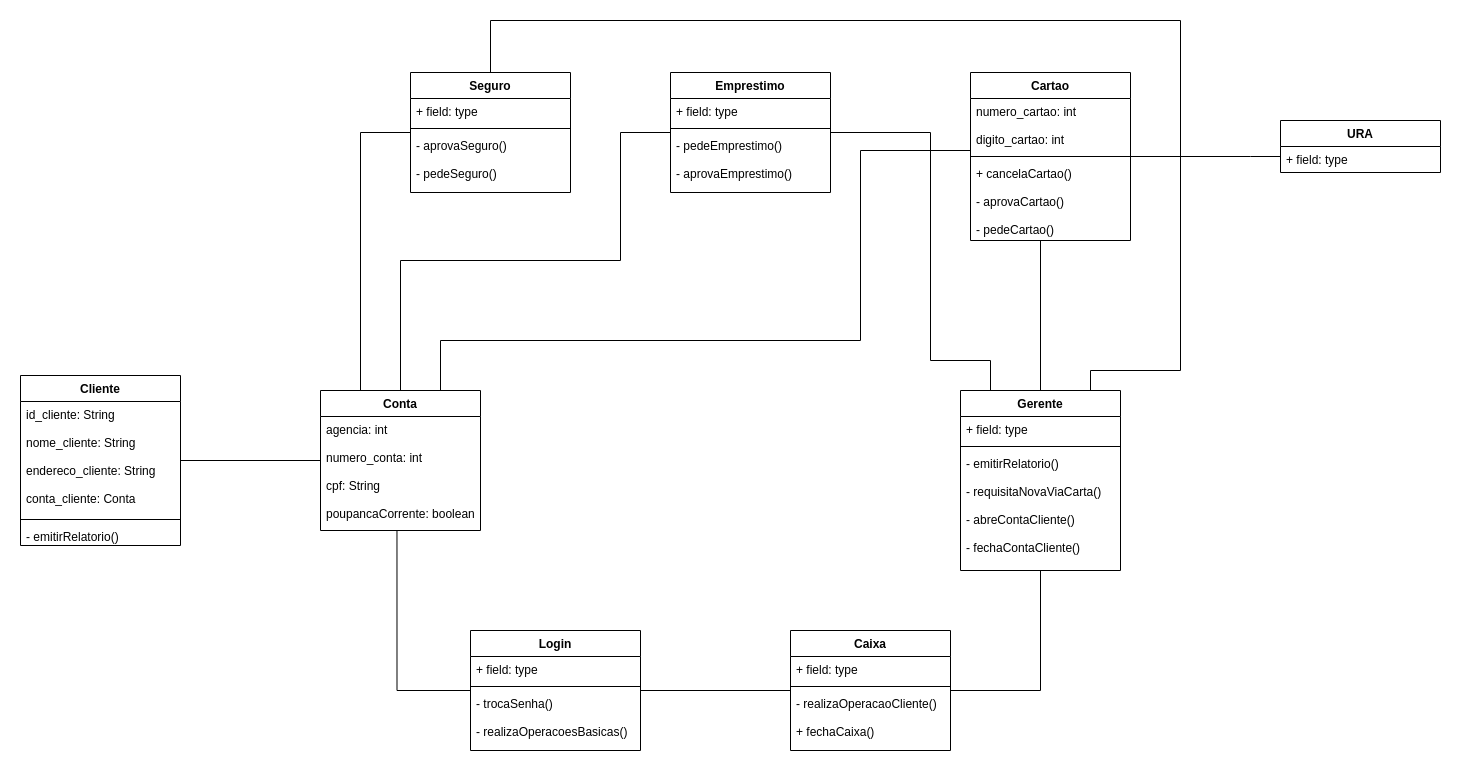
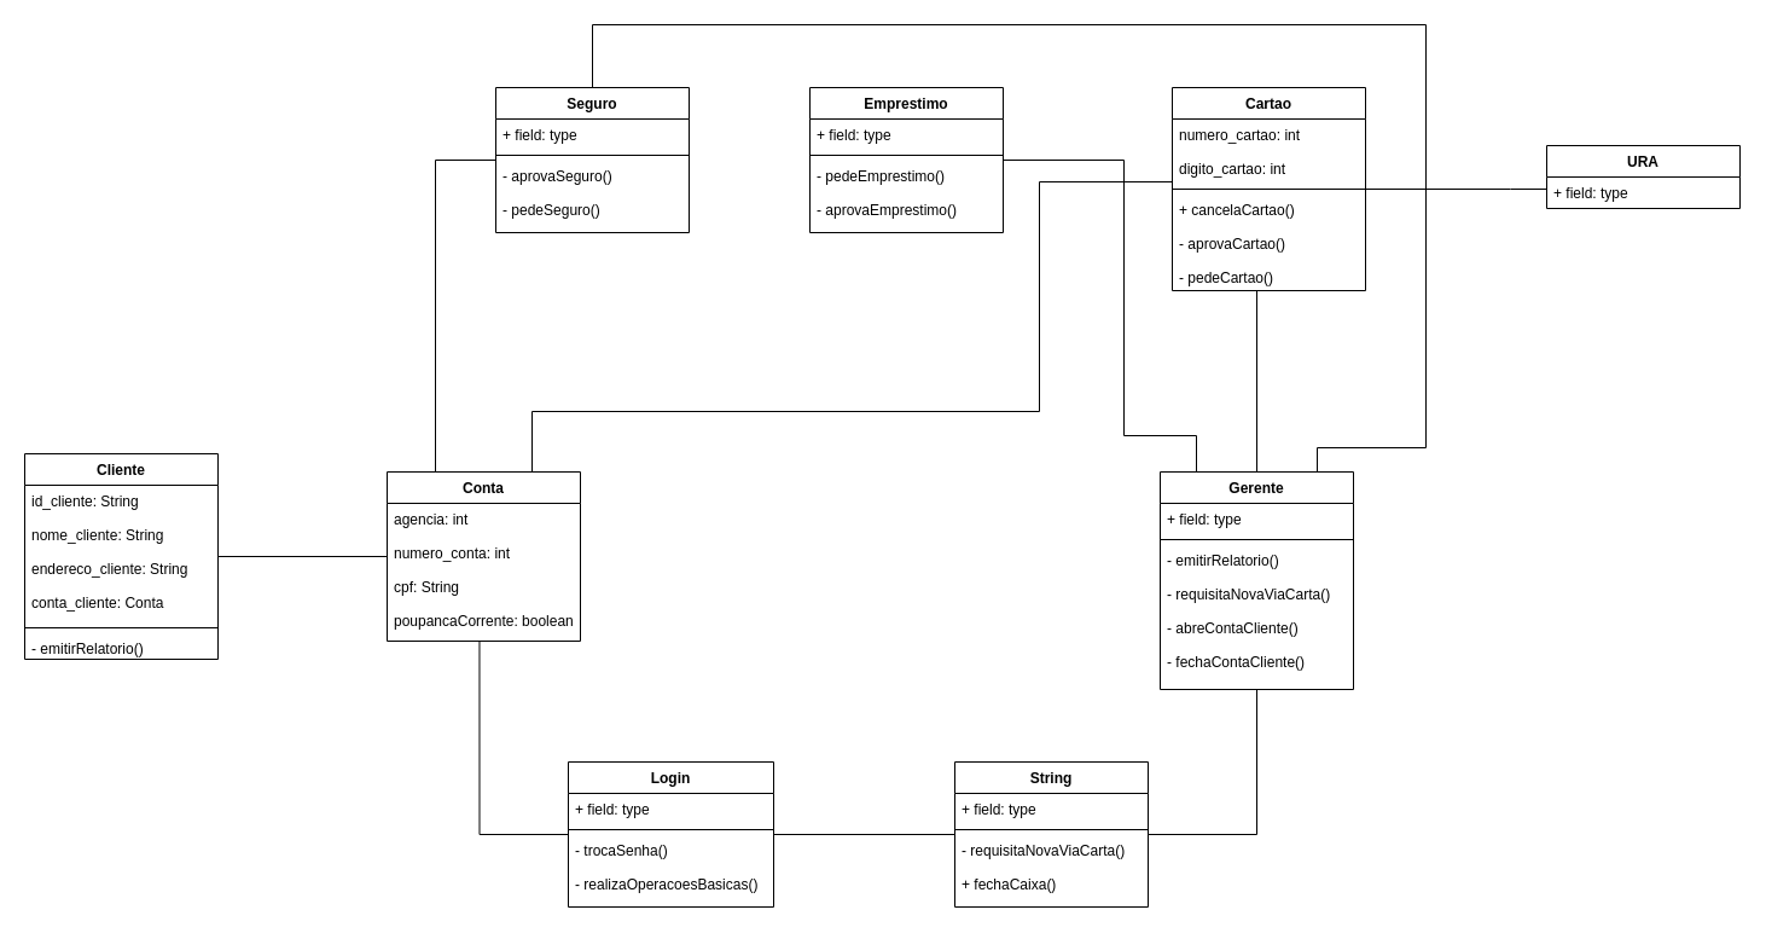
  <mxCell id="0" />
  <mxCell id="1" parent="0" />
  <mxCell id="2" style="edgeStyle=orthogonalEdgeStyle;rounded=0;orthogonalLoop=1;jettySize=auto;html=1;endArrow=none;endFill=0;" edge="1" parent="1" source="5" target="31"><mxGeometry relative="1" as="geometry"><Array as="points"><mxPoint x="1050" y="510" /><mxPoint x="1050" y="510" /></Array></mxGeometry></mxCell>
  <mxCell id="3" style="edgeStyle=orthogonalEdgeStyle;rounded=0;orthogonalLoop=1;jettySize=auto;html=1;endArrow=none;endFill=0;exitX=0.25;exitY=0;exitDx=0;exitDy=0;" edge="1" parent="1" source="5" target="35"><mxGeometry relative="1" as="geometry"><mxPoint x="940" y="630" as="sourcePoint" /><Array as="points"><mxPoint x="990" y="390" /><mxPoint x="990" y="360" /><mxPoint x="930" y="360" /><mxPoint x="930" y="132" /></Array></mxGeometry></mxCell>
  <mxCell id="4" style="edgeStyle=orthogonalEdgeStyle;rounded=0;orthogonalLoop=1;jettySize=auto;html=1;endArrow=none;endFill=0;" edge="1" parent="1" source="5" target="39"><mxGeometry relative="1" as="geometry"><Array as="points"><mxPoint x="1090" y="370" /><mxPoint x="1180" y="370" /><mxPoint x="1180" y="20" /><mxPoint x="490" y="20" /></Array></mxGeometry></mxCell>
  <mxCell id="5" value="Gerente" style="swimlane;fontStyle=1;align=center;verticalAlign=top;childLayout=stackLayout;horizontal=1;startSize=26;horizontalStack=0;resizeParent=1;resizeParentMax=0;resizeLast=0;collapsible=1;marginBottom=0;" vertex="1" parent="1"><mxGeometry x="960" y="390" width="160" height="180" as="geometry" /></mxCell>
  <mxCell id="6" value="+ field: type" style="text;strokeColor=none;fillColor=none;align=left;verticalAlign=top;spacingLeft=4;spacingRight=4;overflow=hidden;rotatable=0;points=[[0,0.5],[1,0.5]];portConstraint=eastwest;" vertex="1" parent="5"><mxGeometry y="26" width="160" height="26" as="geometry" /></mxCell>
  <mxCell id="7" value="" style="line;strokeWidth=1;fillColor=none;align=left;verticalAlign=middle;spacingTop=-1;spacingLeft=3;spacingRight=3;rotatable=0;labelPosition=right;points=[];portConstraint=eastwest;" vertex="1" parent="5"><mxGeometry y="52" width="160" height="8" as="geometry" /></mxCell>
  <mxCell id="8" value="- emitirRelatorio()&#10;&#10;- requisitaNovaViaCarta()&#10;&#10;- abreContaCliente()&#10;&#10;- fechaContaCliente()" style="text;strokeColor=none;fillColor=none;align=left;verticalAlign=top;spacingLeft=4;spacingRight=4;overflow=hidden;rotatable=0;points=[[0,0.5],[1,0.5]];portConstraint=eastwest;" vertex="1" parent="5"><mxGeometry y="60" width="160" height="120" as="geometry" /></mxCell>
  <mxCell id="9" value="" style="edgeStyle=orthogonalEdgeStyle;rounded=0;orthogonalLoop=1;jettySize=auto;html=1;endArrow=none;endFill=0;" edge="1" parent="1" source="10" target="31"><mxGeometry relative="1" as="geometry"><mxPoint x="750" y="360" as="targetPoint" /><Array as="points"><mxPoint x="1250" y="156" /><mxPoint x="1250" y="156" /></Array></mxGeometry></mxCell>
  <mxCell id="10" value="URA" style="swimlane;fontStyle=1;align=center;verticalAlign=top;childLayout=stackLayout;horizontal=1;startSize=26;horizontalStack=0;resizeParent=1;resizeParentMax=0;resizeLast=0;collapsible=1;marginBottom=0;" vertex="1" parent="1"><mxGeometry x="1280" y="120" width="160" height="52" as="geometry" /></mxCell>
  <mxCell id="11" value="+ field: type" style="text;strokeColor=none;fillColor=none;align=left;verticalAlign=top;spacingLeft=4;spacingRight=4;overflow=hidden;rotatable=0;points=[[0,0.5],[1,0.5]];portConstraint=eastwest;" vertex="1" parent="10"><mxGeometry y="26" width="160" height="26" as="geometry" /></mxCell>
  <mxCell id="12" style="edgeStyle=orthogonalEdgeStyle;rounded=0;orthogonalLoop=1;jettySize=auto;html=1;endArrow=none;endFill=0;exitX=0.75;exitY=0;exitDx=0;exitDy=0;" edge="1" parent="1" source="43" target="31"><mxGeometry relative="1" as="geometry"><Array as="points"><mxPoint x="440" y="340" /><mxPoint x="860" y="340" /><mxPoint x="860" y="150" /></Array></mxGeometry></mxCell>
  <mxCell id="13" style="edgeStyle=orthogonalEdgeStyle;rounded=0;orthogonalLoop=1;jettySize=auto;html=1;endArrow=none;endFill=0;exitX=0.478;exitY=1.004;exitDx=0;exitDy=0;exitPerimeter=0;" edge="1" parent="1" source="44" target="27"><mxGeometry relative="1" as="geometry"><Array as="points"><mxPoint x="397" y="690" /></Array></mxGeometry></mxCell>
- <mxCell id="14" style="edgeStyle=orthogonalEdgeStyle;rounded=0;orthogonalLoop=1;jettySize=auto;html=1;endArrow=none;endFill=0;exitX=0.5;exitY=0;exitDx=0;exitDy=0;" edge="1" parent="1" source="43" target="35"><mxGeometry relative="1" as="geometry"><Array as="points"><mxPoint x="400" y="260" /><mxPoint x="620" y="260" /><mxPoint x="620" y="132" /></Array></mxGeometry></mxCell>
  <mxCell id="15" style="edgeStyle=orthogonalEdgeStyle;rounded=0;orthogonalLoop=1;jettySize=auto;html=1;endArrow=none;endFill=0;exitX=0.25;exitY=0;exitDx=0;exitDy=0;" edge="1" parent="1" source="43" target="39"><mxGeometry relative="1" as="geometry"><Array as="points"><mxPoint x="360" y="132" /></Array></mxGeometry></mxCell>
  <mxCell id="16" style="edgeStyle=orthogonalEdgeStyle;rounded=0;orthogonalLoop=1;jettySize=auto;html=1;endArrow=none;endFill=0;" edge="1" parent="1" source="17" target="43"><mxGeometry relative="1" as="geometry" /></mxCell>
  <mxCell id="17" value="Cliente" style="swimlane;fontStyle=1;align=center;verticalAlign=top;childLayout=stackLayout;horizontal=1;startSize=26;horizontalStack=0;resizeParent=1;resizeParentMax=0;resizeLast=0;collapsible=1;marginBottom=0;" vertex="1" parent="1"><mxGeometry x="20" y="375" width="160" height="170" as="geometry" /></mxCell>
  <mxCell id="18" value="id_cliente: String&#10;&#10;nome_cliente: String&#10;&#10;endereco_cliente: String&#10;&#10;conta_cliente: Conta" style="text;strokeColor=none;fillColor=none;align=left;verticalAlign=top;spacingLeft=4;spacingRight=4;overflow=hidden;rotatable=0;points=[[0,0.5],[1,0.5]];portConstraint=eastwest;" vertex="1" parent="17"><mxGeometry y="26" width="160" height="114" as="geometry" /></mxCell>
  <mxCell id="19" value="" style="line;strokeWidth=1;fillColor=none;align=left;verticalAlign=middle;spacingTop=-1;spacingLeft=3;spacingRight=3;rotatable=0;labelPosition=right;points=[];portConstraint=eastwest;" vertex="1" parent="17"><mxGeometry y="140" width="160" height="8" as="geometry" /></mxCell>
  <mxCell id="20" value="- emitirRelatorio()" style="text;strokeColor=none;fillColor=none;align=left;verticalAlign=top;spacingLeft=4;spacingRight=4;overflow=hidden;rotatable=0;points=[[0,0.5],[1,0.5]];portConstraint=eastwest;" vertex="1" parent="17"><mxGeometry y="148" width="160" height="22" as="geometry" /></mxCell>
  <mxCell id="21" style="edgeStyle=orthogonalEdgeStyle;rounded=0;orthogonalLoop=1;jettySize=auto;html=1;endArrow=none;endFill=0;" edge="1" parent="1" source="23" target="5"><mxGeometry relative="1" as="geometry" /></mxCell>
  <mxCell id="22" style="edgeStyle=orthogonalEdgeStyle;rounded=0;orthogonalLoop=1;jettySize=auto;html=1;endArrow=none;endFill=0;" edge="1" parent="1" source="23" target="27"><mxGeometry relative="1" as="geometry" /></mxCell>
- <mxCell id="23" value="Caixa" style="swimlane;fontStyle=1;align=center;verticalAlign=top;childLayout=stackLayout;horizontal=1;startSize=26;horizontalStack=0;resizeParent=1;resizeParentMax=0;resizeLast=0;collapsible=1;marginBottom=0;" vertex="1" parent="1"><mxGeometry x="790" y="630" width="160" height="120" as="geometry" /></mxCell>
+ <mxCell id="23" value="String" style="swimlane;fontStyle=1;align=center;verticalAlign=top;childLayout=stackLayout;horizontal=1;startSize=26;horizontalStack=0;resizeParent=1;resizeParentMax=0;resizeLast=0;collapsible=1;marginBottom=0;" vertex="1" parent="1"><mxGeometry x="790" y="630" width="160" height="120" as="geometry" /></mxCell>
  <mxCell id="24" value="+ field: type" style="text;strokeColor=none;fillColor=none;align=left;verticalAlign=top;spacingLeft=4;spacingRight=4;overflow=hidden;rotatable=0;points=[[0,0.5],[1,0.5]];portConstraint=eastwest;" vertex="1" parent="23"><mxGeometry y="26" width="160" height="26" as="geometry" /></mxCell>
  <mxCell id="25" value="" style="line;strokeWidth=1;fillColor=none;align=left;verticalAlign=middle;spacingTop=-1;spacingLeft=3;spacingRight=3;rotatable=0;labelPosition=right;points=[];portConstraint=eastwest;" vertex="1" parent="23"><mxGeometry y="52" width="160" height="8" as="geometry" /></mxCell>
- <mxCell id="26" value="- realizaOperacaoCliente()&#10;&#10;+ fechaCaixa()" style="text;strokeColor=none;fillColor=none;align=left;verticalAlign=top;spacingLeft=4;spacingRight=4;overflow=hidden;rotatable=0;points=[[0,0.5],[1,0.5]];portConstraint=eastwest;" vertex="1" parent="23"><mxGeometry y="60" width="160" height="60" as="geometry" /></mxCell>
+ <mxCell id="26" value="- requisitaNovaViaCarta()&#10;&#10;+ fechaCaixa()" style="text;strokeColor=none;fillColor=none;align=left;verticalAlign=top;spacingLeft=4;spacingRight=4;overflow=hidden;rotatable=0;points=[[0,0.5],[1,0.5]];portConstraint=eastwest;" vertex="1" parent="23"><mxGeometry y="60" width="160" height="60" as="geometry" /></mxCell>
  <mxCell id="27" value="Login" style="swimlane;fontStyle=1;align=center;verticalAlign=top;childLayout=stackLayout;horizontal=1;startSize=26;horizontalStack=0;resizeParent=1;resizeParentMax=0;resizeLast=0;collapsible=1;marginBottom=0;" vertex="1" parent="1"><mxGeometry x="470" y="630" width="170" height="120" as="geometry" /></mxCell>
  <mxCell id="28" value="+ field: type" style="text;strokeColor=none;fillColor=none;align=left;verticalAlign=top;spacingLeft=4;spacingRight=4;overflow=hidden;rotatable=0;points=[[0,0.5],[1,0.5]];portConstraint=eastwest;" vertex="1" parent="27"><mxGeometry y="26" width="170" height="26" as="geometry" /></mxCell>
  <mxCell id="29" value="" style="line;strokeWidth=1;fillColor=none;align=left;verticalAlign=middle;spacingTop=-1;spacingLeft=3;spacingRight=3;rotatable=0;labelPosition=right;points=[];portConstraint=eastwest;" vertex="1" parent="27"><mxGeometry y="52" width="170" height="8" as="geometry" /></mxCell>
  <mxCell id="30" value="- trocaSenha()&#10;&#10;- realizaOperacoesBasicas()" style="text;strokeColor=none;fillColor=none;align=left;verticalAlign=top;spacingLeft=4;spacingRight=4;overflow=hidden;rotatable=0;points=[[0,0.5],[1,0.5]];portConstraint=eastwest;" vertex="1" parent="27"><mxGeometry y="60" width="170" height="60" as="geometry" /></mxCell>
  <mxCell id="31" value="Cartao" style="swimlane;fontStyle=1;align=center;verticalAlign=top;childLayout=stackLayout;horizontal=1;startSize=26;horizontalStack=0;resizeParent=1;resizeParentMax=0;resizeLast=0;collapsible=1;marginBottom=0;" vertex="1" parent="1"><mxGeometry x="970" y="72" width="160" height="168" as="geometry" /></mxCell>
  <mxCell id="32" value="numero_cartao: int&#10;&#10;digito_cartao: int" style="text;strokeColor=none;fillColor=none;align=left;verticalAlign=top;spacingLeft=4;spacingRight=4;overflow=hidden;rotatable=0;points=[[0,0.5],[1,0.5]];portConstraint=eastwest;" vertex="1" parent="31"><mxGeometry y="26" width="160" height="54" as="geometry" /></mxCell>
  <mxCell id="33" value="" style="line;strokeWidth=1;fillColor=none;align=left;verticalAlign=middle;spacingTop=-1;spacingLeft=3;spacingRight=3;rotatable=0;labelPosition=right;points=[];portConstraint=eastwest;" vertex="1" parent="31"><mxGeometry y="80" width="160" height="8" as="geometry" /></mxCell>
  <mxCell id="34" value="+ cancelaCartao()&#10;&#10;- aprovaCartao()&#10;&#10;- pedeCartao()" style="text;strokeColor=none;fillColor=none;align=left;verticalAlign=top;spacingLeft=4;spacingRight=4;overflow=hidden;rotatable=0;points=[[0,0.5],[1,0.5]];portConstraint=eastwest;" vertex="1" parent="31"><mxGeometry y="88" width="160" height="80" as="geometry" /></mxCell>
  <mxCell id="35" value="Emprestimo" style="swimlane;fontStyle=1;align=center;verticalAlign=top;childLayout=stackLayout;horizontal=1;startSize=26;horizontalStack=0;resizeParent=1;resizeParentMax=0;resizeLast=0;collapsible=1;marginBottom=0;" vertex="1" parent="1"><mxGeometry x="670" y="72" width="160" height="120" as="geometry" /></mxCell>
  <mxCell id="36" value="+ field: type" style="text;strokeColor=none;fillColor=none;align=left;verticalAlign=top;spacingLeft=4;spacingRight=4;overflow=hidden;rotatable=0;points=[[0,0.5],[1,0.5]];portConstraint=eastwest;" vertex="1" parent="35"><mxGeometry y="26" width="160" height="26" as="geometry" /></mxCell>
  <mxCell id="37" value="" style="line;strokeWidth=1;fillColor=none;align=left;verticalAlign=middle;spacingTop=-1;spacingLeft=3;spacingRight=3;rotatable=0;labelPosition=right;points=[];portConstraint=eastwest;" vertex="1" parent="35"><mxGeometry y="52" width="160" height="8" as="geometry" /></mxCell>
  <mxCell id="38" value="- pedeEmprestimo()&#10;&#10;- aprovaEmprestimo()" style="text;strokeColor=none;fillColor=none;align=left;verticalAlign=top;spacingLeft=4;spacingRight=4;overflow=hidden;rotatable=0;points=[[0,0.5],[1,0.5]];portConstraint=eastwest;" vertex="1" parent="35"><mxGeometry y="60" width="160" height="60" as="geometry" /></mxCell>
  <mxCell id="39" value="Seguro" style="swimlane;fontStyle=1;align=center;verticalAlign=top;childLayout=stackLayout;horizontal=1;startSize=26;horizontalStack=0;resizeParent=1;resizeParentMax=0;resizeLast=0;collapsible=1;marginBottom=0;" vertex="1" parent="1"><mxGeometry x="410" y="72" width="160" height="120" as="geometry" /></mxCell>
  <mxCell id="40" value="+ field: type" style="text;strokeColor=none;fillColor=none;align=left;verticalAlign=top;spacingLeft=4;spacingRight=4;overflow=hidden;rotatable=0;points=[[0,0.5],[1,0.5]];portConstraint=eastwest;" vertex="1" parent="39"><mxGeometry y="26" width="160" height="26" as="geometry" /></mxCell>
  <mxCell id="41" value="" style="line;strokeWidth=1;fillColor=none;align=left;verticalAlign=middle;spacingTop=-1;spacingLeft=3;spacingRight=3;rotatable=0;labelPosition=right;points=[];portConstraint=eastwest;" vertex="1" parent="39"><mxGeometry y="52" width="160" height="8" as="geometry" /></mxCell>
  <mxCell id="42" value="- aprovaSeguro()&#10;&#10;- pedeSeguro()" style="text;strokeColor=none;fillColor=none;align=left;verticalAlign=top;spacingLeft=4;spacingRight=4;overflow=hidden;rotatable=0;points=[[0,0.5],[1,0.5]];portConstraint=eastwest;" vertex="1" parent="39"><mxGeometry y="60" width="160" height="60" as="geometry" /></mxCell>
  <mxCell id="43" value="Conta" style="swimlane;fontStyle=1;align=center;verticalAlign=top;childLayout=stackLayout;horizontal=1;startSize=26;horizontalStack=0;resizeParent=1;resizeParentMax=0;resizeLast=0;collapsible=1;marginBottom=0;" vertex="1" parent="1"><mxGeometry x="320" y="390" width="160" height="140" as="geometry" /></mxCell>
  <mxCell id="44" value="agencia: int&#10;&#10;numero_conta: int&#10;&#10;cpf: String&#10;&#10;poupancaCorrente: boolean&#10;" style="text;strokeColor=none;fillColor=none;align=left;verticalAlign=top;spacingLeft=4;spacingRight=4;overflow=hidden;rotatable=0;points=[[0,0.5],[1,0.5]];portConstraint=eastwest;" vertex="1" parent="43"><mxGeometry y="26" width="160" height="114" as="geometry" /></mxCell>
